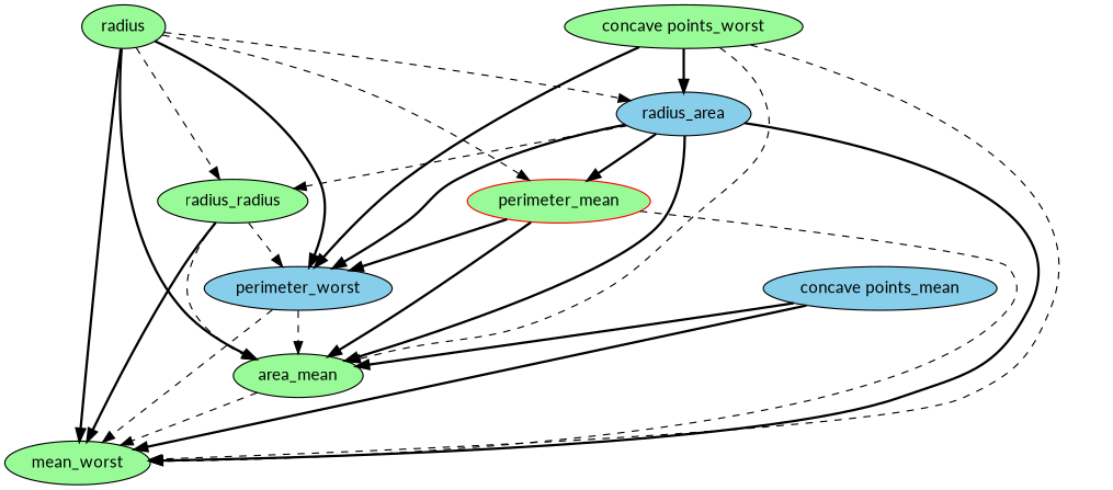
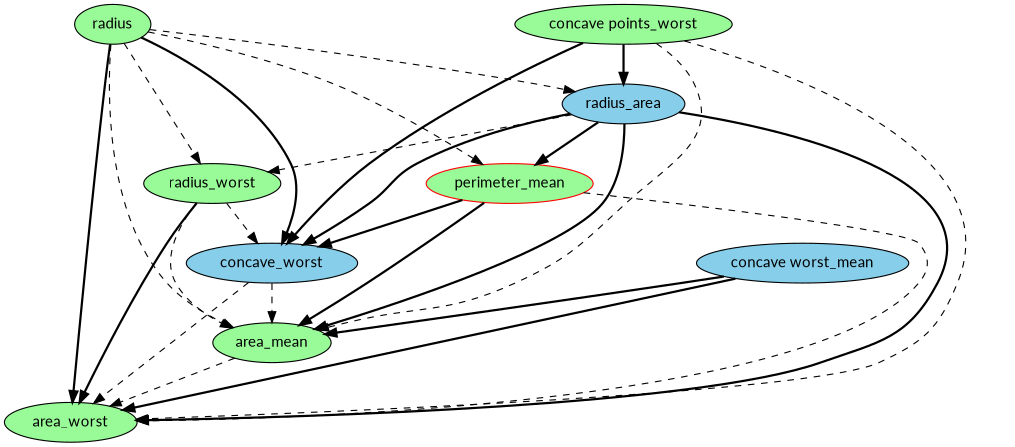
  strict digraph {
    fontname=Lato
    node [color=black fillcolor=palegreen fontname=Lato style=filled]
    edge [fontname=Lato origin=learned style=bold]
    n1 [label=radius]
-   radius_worst [label=radius_radius]
-   perimeter_worst [fillcolor=skyblue]
+   radius_worst
+   perimeter_worst [fillcolor=skyblue label=concave_worst]
    area_mean
-   area_worst [label=mean_worst]
+   area_worst
    n6 [fillcolor=skyblue label=radius_area]
    perimeter_mean [color=red]
-   "concave points_mean" [fillcolor=skyblue]
+   "concave points_mean" [fillcolor=skyblue label="concave worst_mean"]
    "concave points_worst"
    n1 -> radius_worst [style=dashed weight=0.6028690957814496]
    n1 -> perimeter_worst [weight=0.8034855687849569]
-   n1 -> area_mean [weight=43.910012671775185]
+   n1 -> area_mean [style=dashed weight=43.910012671775185]
    n1 -> area_worst [weight=-48.17003442213679]
    n1 -> n6 [style=dashed weight=4.547485696743551]
    n1 -> perimeter_mean [style=dashed weight=0.9024827910819647]
    radius_worst -> perimeter_worst [style=dashed weight=5.856779139340843]
    radius_worst -> area_mean [style=dashed weight=-72.8262680996161]
    radius_worst -> area_worst [weight=115.56660271793612]
    perimeter_worst -> area_mean [style=dashed weight=14.158768008522705]
    perimeter_worst -> area_worst [style=dashed weight=3.8080375123986214]
    area_mean -> area_worst [style=dashed weight=1.3467966159483036]
    n6 -> radius_worst [style=dashed weight=0.7052707005037918]
    n6 -> perimeter_worst [weight=-7.60485536367962]
    n6 -> area_mean [weight=38.24696333981702]
    n6 -> area_worst [weight=-92.6232918633118]
    n6 -> perimeter_mean [weight=6.500443709491311]
    perimeter_mean -> perimeter_worst [weight=1.294953990262035]
    perimeter_mean -> area_mean [weight=-2.2279590825953806]
    perimeter_mean -> area_worst [style=dashed weight=-10.467321188854887]
    "concave points_mean" -> area_mean [weight=-0.9994065210824286]
    "concave points_mean" -> area_worst [weight=5.443749054491532]
    "concave points_worst" -> perimeter_worst [weight=0.42771386199085054]
    "concave points_worst" -> area_mean [style=dashed weight=-2.2043690719402043]
    "concave points_worst" -> area_worst [style=dashed weight=-2.4166950326504026]
    "concave points_worst" -> n6 [weight=1.0094781341108523]
  }
